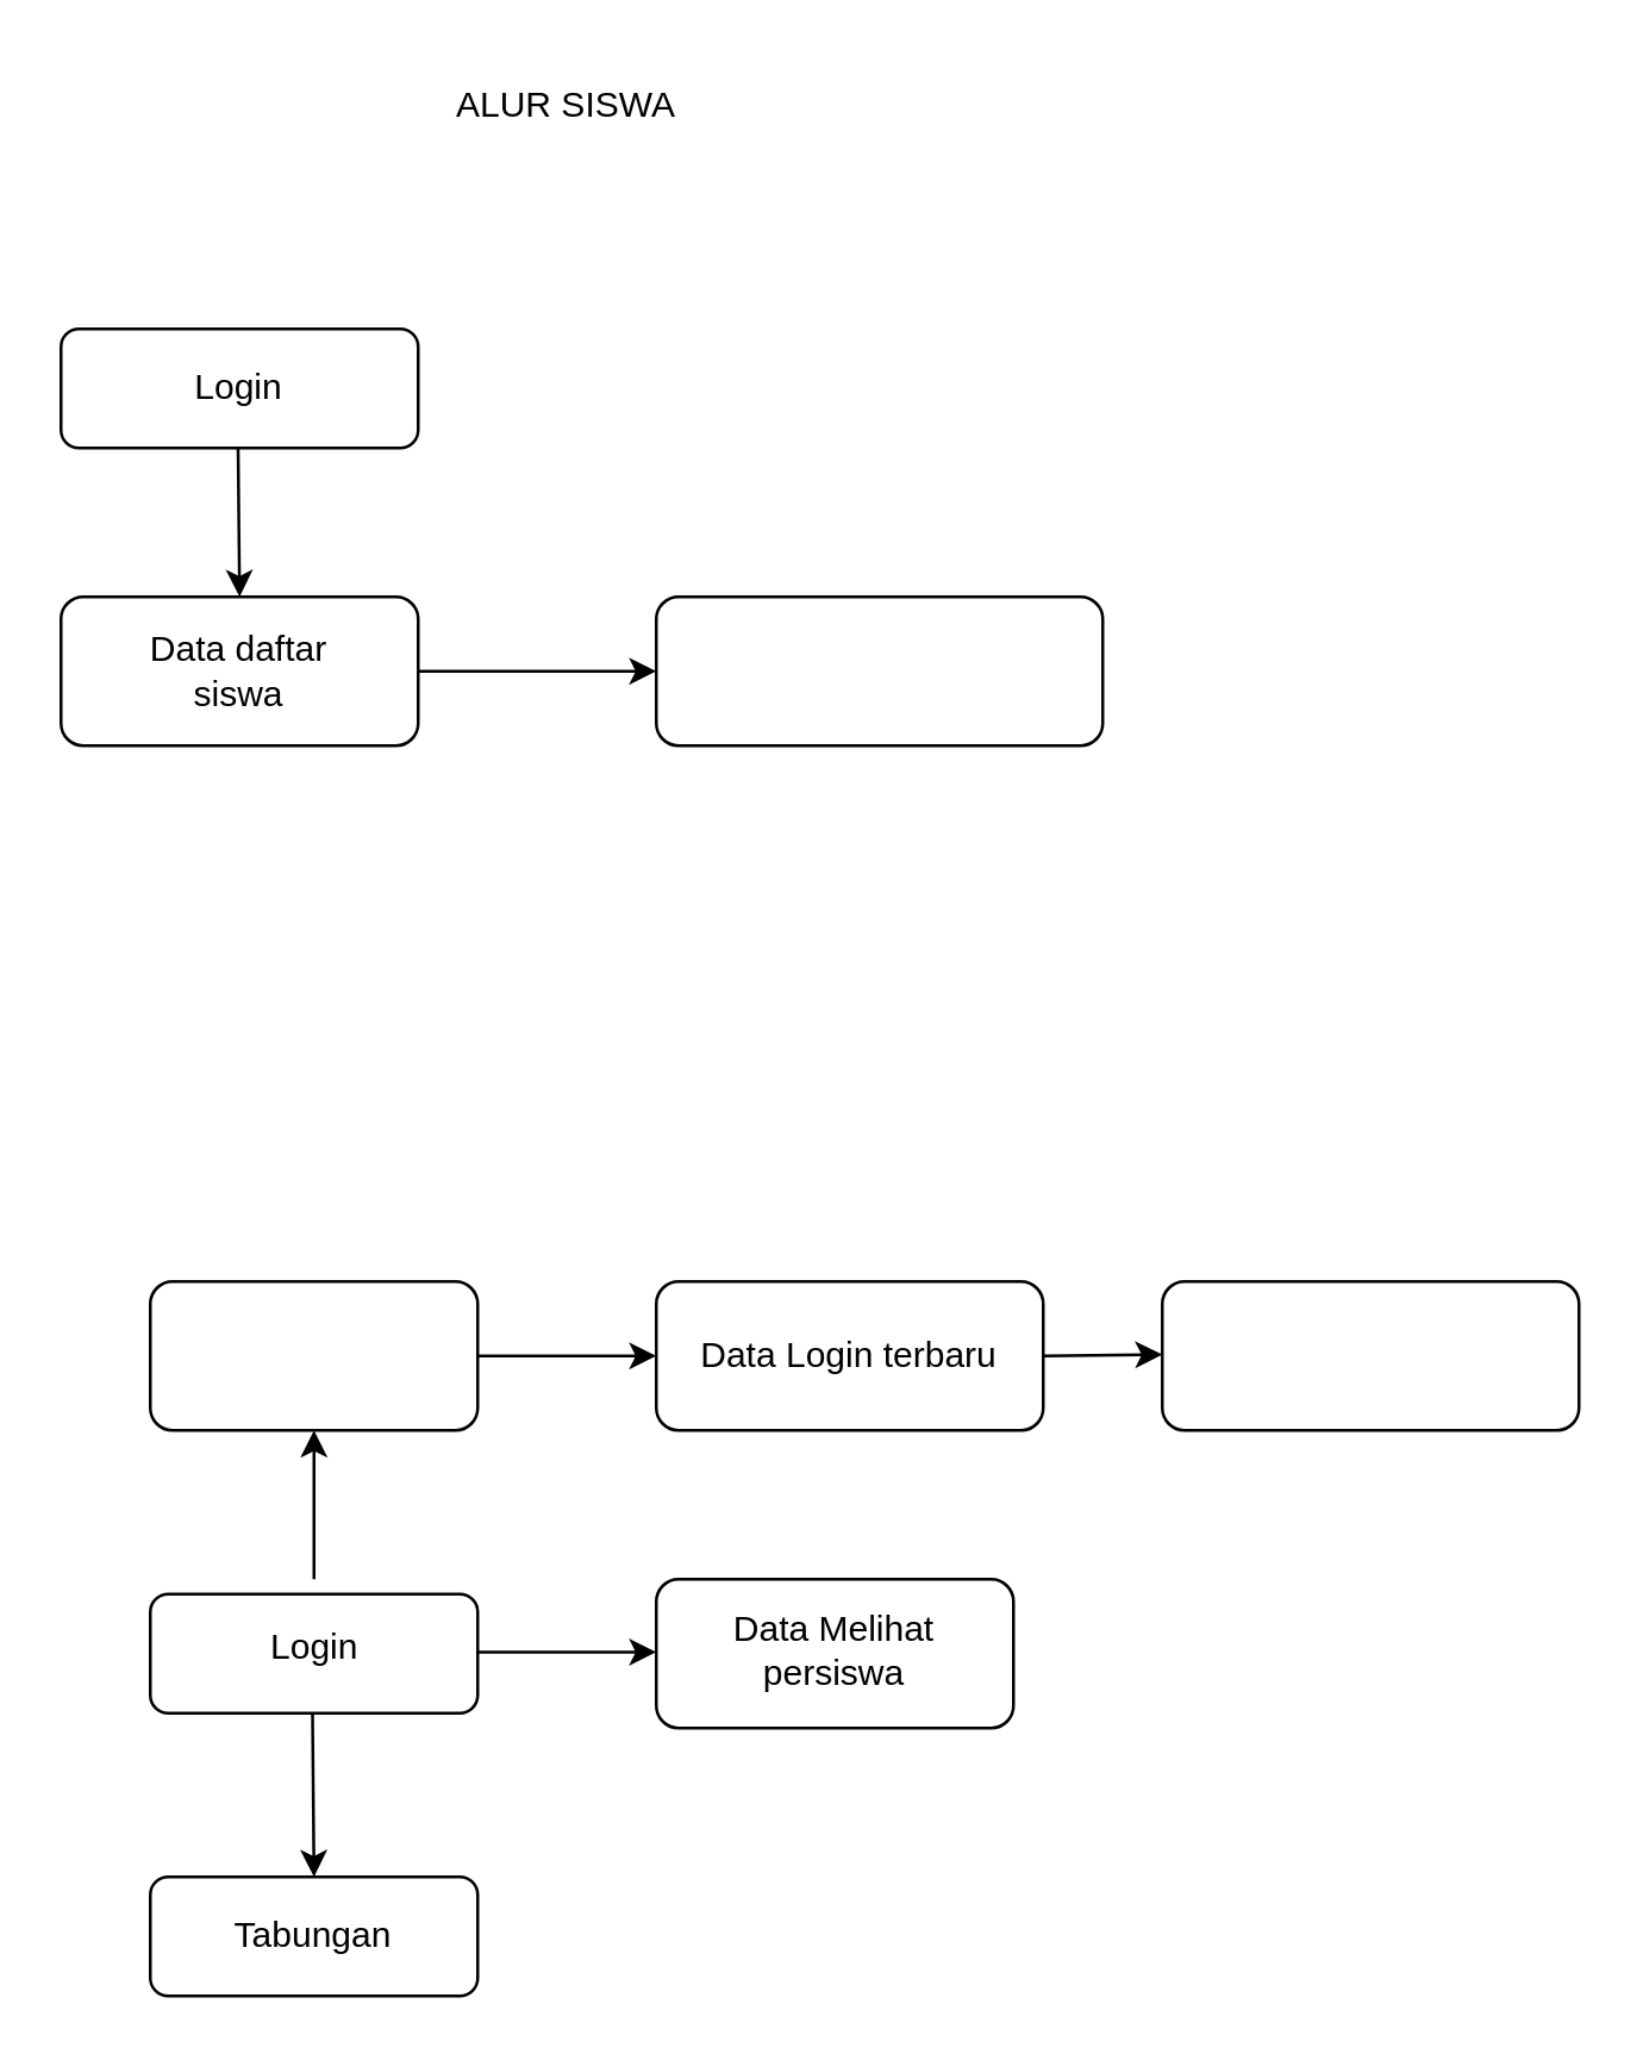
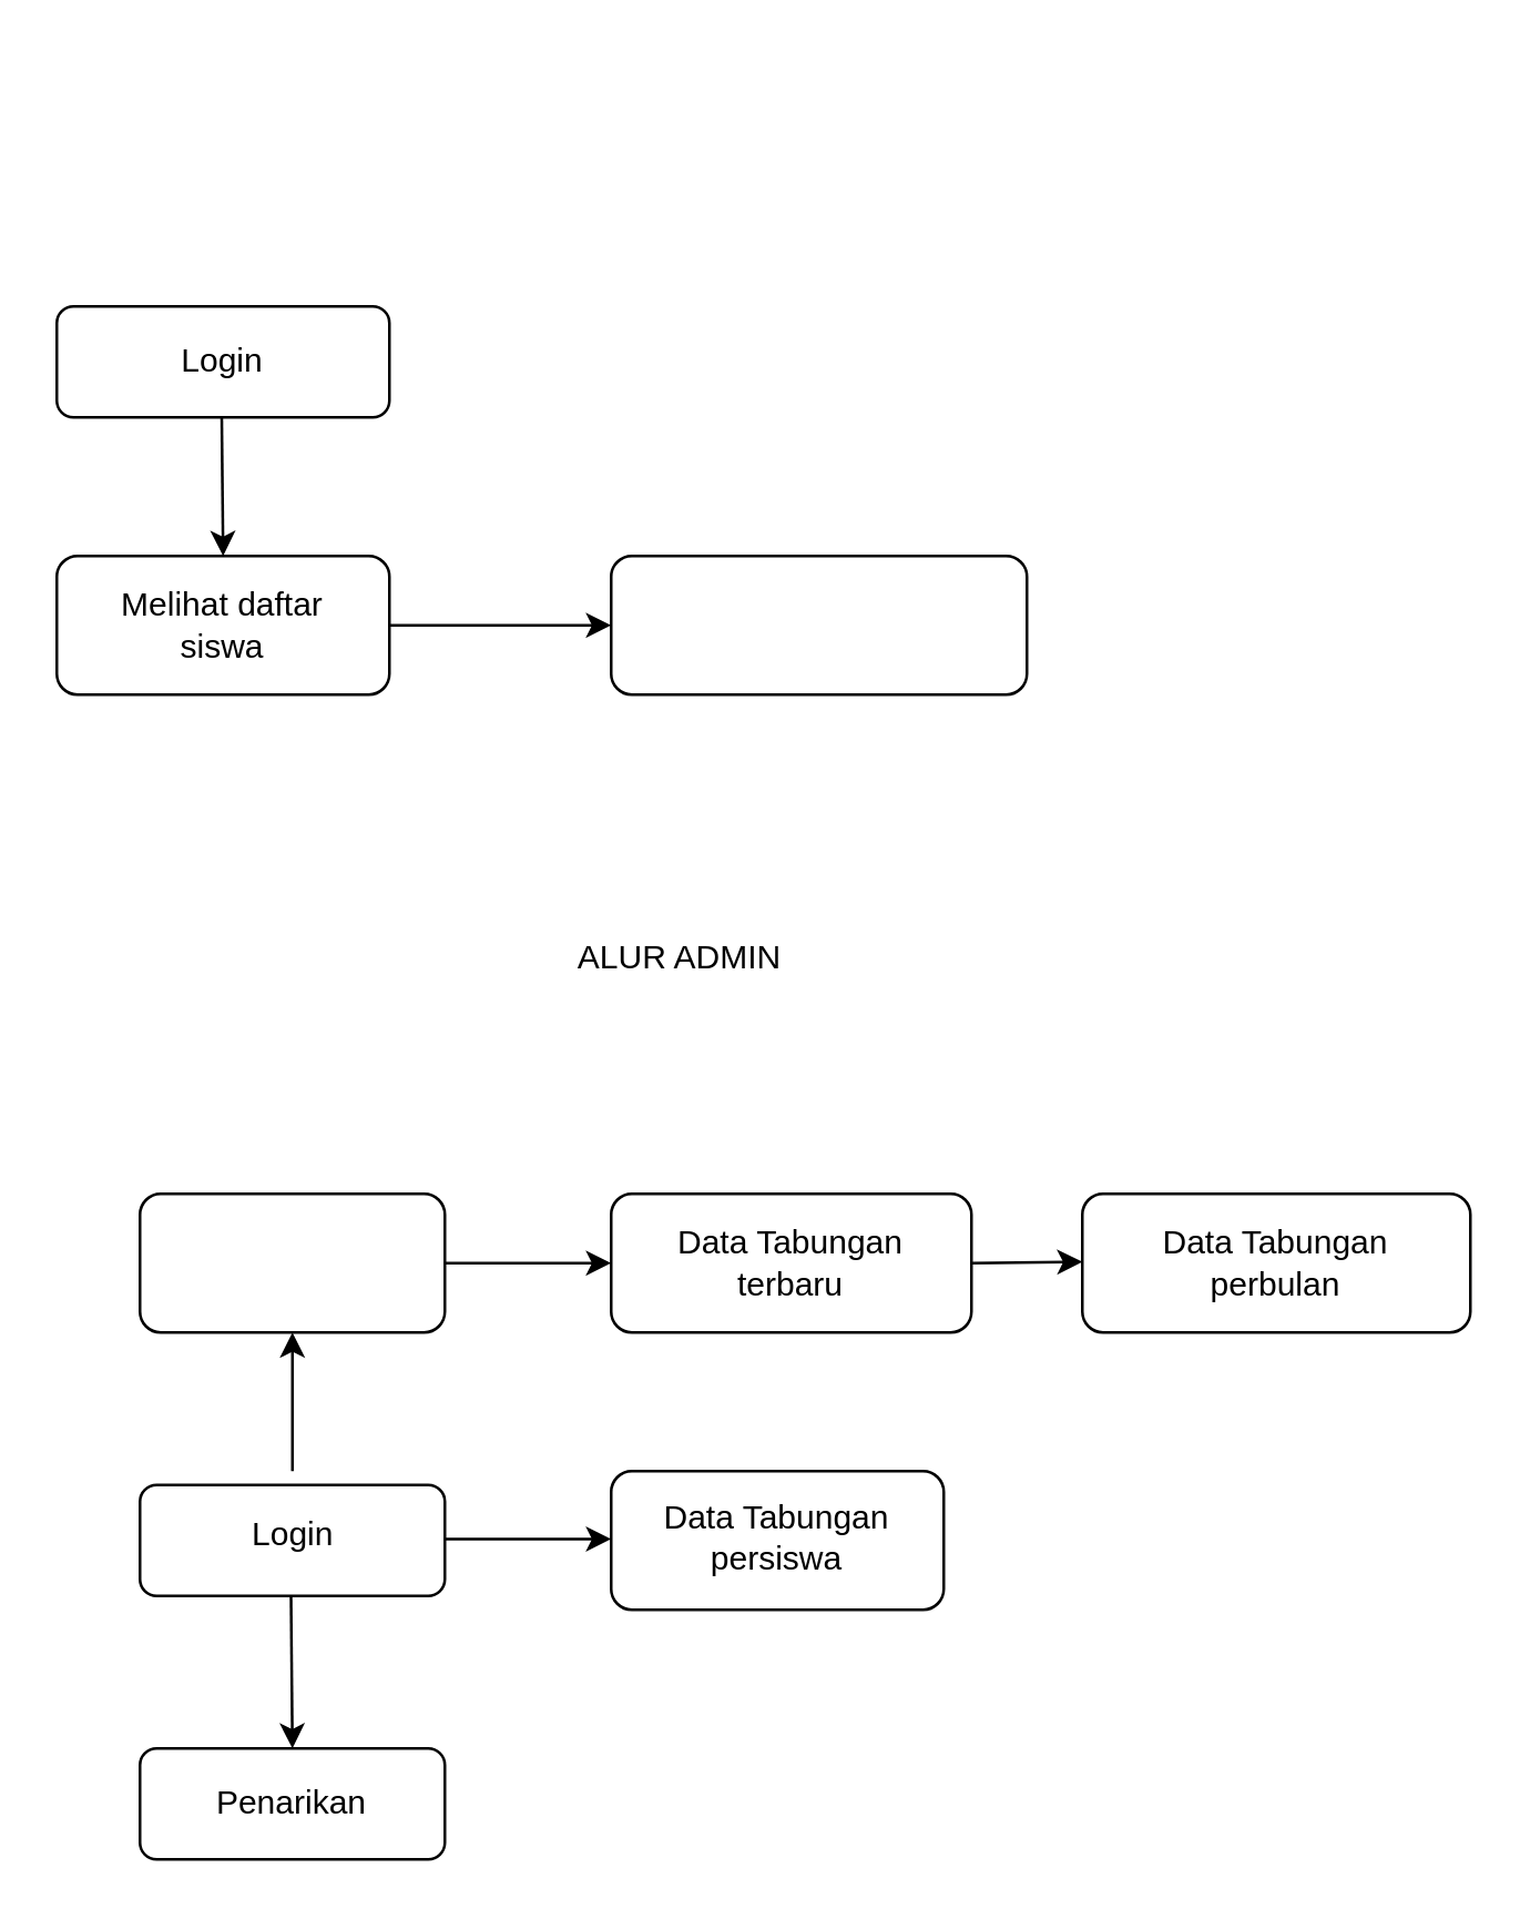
  <mxCell id="0" />
  <mxCell id="1" parent="0" />
  <mxCell id="2" value="" style="rounded=1;whiteSpace=wrap;html=1;" vertex="1" parent="1"><mxGeometry x="20" y="110" width="120" height="40" as="geometry" /></mxCell>
  <mxCell id="3" value="Login" style="text;html=1;align=center;verticalAlign=middle;whiteSpace=wrap;rounded=0;" vertex="1" parent="1"><mxGeometry x="50" y="115" width="60" height="30" as="geometry" /></mxCell>
  <mxCell id="4" value="" style="rounded=1;whiteSpace=wrap;html=1;" vertex="1" parent="1"><mxGeometry x="20" y="200" width="120" height="50" as="geometry" /></mxCell>
- <mxCell id="5" value="Data daftar siswa" style="text;html=1;align=center;verticalAlign=middle;whiteSpace=wrap;rounded=0;" vertex="1" parent="1"><mxGeometry x="35" y="210" width="90" height="30" as="geometry" /></mxCell>
+ <mxCell id="5" value="Melihat daftar siswa" style="text;html=1;align=center;verticalAlign=middle;whiteSpace=wrap;rounded=0;" vertex="1" parent="1"><mxGeometry x="35" y="210" width="90" height="30" as="geometry" /></mxCell>
  <mxCell id="6" value="" style="rounded=1;whiteSpace=wrap;html=1;" vertex="1" parent="1"><mxGeometry x="220" y="200" width="150" height="50" as="geometry" /></mxCell>
- <mxCell id="7" value="ALUR SISWA" style="text;html=1;align=center;verticalAlign=middle;whiteSpace=wrap;rounded=0;" vertex="1" parent="1"><mxGeometry x="145" y="20" width="90" height="30" as="geometry" /></mxCell>
  <mxCell id="8" value="" style="endArrow=classic;html=1;rounded=0;entryX=0;entryY=0.5;entryDx=0;entryDy=0;exitX=1;exitY=0.5;exitDx=0;exitDy=0;" edge="1" parent="1" source="4" target="6"><mxGeometry width="50" height="50" relative="1" as="geometry"><mxPoint x="140" y="227.5" as="sourcePoint" /><mxPoint x="220" y="222.5" as="targetPoint" /></mxGeometry></mxCell>
  <mxCell id="9" value="" style="endArrow=classic;html=1;rounded=0;" edge="1" parent="1"><mxGeometry width="50" height="50" relative="1" as="geometry"><mxPoint x="79.5" y="150" as="sourcePoint" /><mxPoint x="80" y="200" as="targetPoint" /></mxGeometry></mxCell>
+ <mxCell id="10" value="ALUR ADMIN" style="text;html=1;align=center;verticalAlign=middle;whiteSpace=wrap;rounded=0;" vertex="1" parent="1"><mxGeometry x="200" y="330" width="90" height="30" as="geometry" /></mxCell>
  <mxCell id="11" value="" style="rounded=1;whiteSpace=wrap;html=1;" vertex="1" parent="1"><mxGeometry x="50" y="430" width="110" height="50" as="geometry" /></mxCell>
  <mxCell id="12" value="" style="rounded=1;whiteSpace=wrap;html=1;" vertex="1" parent="1"><mxGeometry x="50" y="535" width="110" height="40" as="geometry" /></mxCell>
  <mxCell id="13" value="Login" style="text;html=1;align=center;verticalAlign=middle;whiteSpace=wrap;rounded=0;" vertex="1" parent="1"><mxGeometry x="57.5" y="535" width="95" height="35" as="geometry" /></mxCell>
  <mxCell id="14" value="" style="rounded=1;whiteSpace=wrap;html=1;" vertex="1" parent="1"><mxGeometry x="220" y="430" width="130" height="50" as="geometry" /></mxCell>
- <mxCell id="15" value="Data Login terbaru" style="text;html=1;align=center;verticalAlign=middle;whiteSpace=wrap;rounded=0;" vertex="1" parent="1"><mxGeometry x="225" y="440" width="120" height="30" as="geometry" /></mxCell>
+ <mxCell id="15" value="Data Tabungan terbaru" style="text;html=1;align=center;verticalAlign=middle;whiteSpace=wrap;rounded=0;" vertex="1" parent="1"><mxGeometry x="225" y="440" width="120" height="30" as="geometry" /></mxCell>
  <mxCell id="16" value="" style="rounded=1;whiteSpace=wrap;html=1;" vertex="1" parent="1"><mxGeometry x="390" y="430" width="140" height="50" as="geometry" /></mxCell>
+ <mxCell id="17" value="Data Tabungan perbulan" style="text;html=1;align=center;verticalAlign=middle;whiteSpace=wrap;rounded=0;" vertex="1" parent="1"><mxGeometry x="415" y="440" width="90" height="30" as="geometry" /></mxCell>
  <mxCell id="18" value="" style="rounded=1;whiteSpace=wrap;html=1;" vertex="1" parent="1"><mxGeometry x="220" y="530" width="120" height="50" as="geometry" /></mxCell>
- <mxCell id="19" value="Data Melihat persiswa" style="text;html=1;align=center;verticalAlign=middle;whiteSpace=wrap;rounded=0;" vertex="1" parent="1"><mxGeometry x="230" y="537.5" width="100" height="32.5" as="geometry" /></mxCell>
+ <mxCell id="19" value="Data Tabungan persiswa" style="text;html=1;align=center;verticalAlign=middle;whiteSpace=wrap;rounded=0;" vertex="1" parent="1"><mxGeometry x="230" y="537.5" width="100" height="32.5" as="geometry" /></mxCell>
  <mxCell id="20" value="" style="rounded=1;whiteSpace=wrap;html=1;" vertex="1" parent="1"><mxGeometry x="50" y="630" width="110" height="40" as="geometry" /></mxCell>
- <mxCell id="21" value="Tabungan" style="text;html=1;align=center;verticalAlign=middle;whiteSpace=wrap;rounded=0;" vertex="1" parent="1"><mxGeometry x="75" y="635" width="60" height="30" as="geometry" /></mxCell>
+ <mxCell id="21" value="Penarikan" style="text;html=1;align=center;verticalAlign=middle;whiteSpace=wrap;rounded=0;" vertex="1" parent="1"><mxGeometry x="75" y="635" width="60" height="30" as="geometry" /></mxCell>
  <mxCell id="22" value="" style="endArrow=classic;html=1;rounded=0;exitX=1;exitY=0.5;exitDx=0;exitDy=0;" edge="1" parent="1" source="11"><mxGeometry width="50" height="50" relative="1" as="geometry"><mxPoint x="160" y="460" as="sourcePoint" /><mxPoint x="220" y="455" as="targetPoint" /></mxGeometry></mxCell>
  <mxCell id="23" value="" style="endArrow=classic;html=1;rounded=0;exitX=1;exitY=0.5;exitDx=0;exitDy=0;" edge="1" parent="1" source="14"><mxGeometry width="50" height="50" relative="1" as="geometry"><mxPoint x="330" y="454.5" as="sourcePoint" /><mxPoint x="390" y="454.5" as="targetPoint" /></mxGeometry></mxCell>
  <mxCell id="24" value="" style="endArrow=classic;html=1;rounded=0;exitX=1;exitY=0.5;exitDx=0;exitDy=0;" edge="1" parent="1"><mxGeometry width="50" height="50" relative="1" as="geometry"><mxPoint x="160" y="554.5" as="sourcePoint" /><mxPoint x="220" y="554.5" as="targetPoint" /></mxGeometry></mxCell>
  <mxCell id="25" value="" style="endArrow=classic;html=1;rounded=0;entryX=0.5;entryY=1;entryDx=0;entryDy=0;" edge="1" parent="1" target="11"><mxGeometry width="50" height="50" relative="1" as="geometry"><mxPoint x="105" y="530" as="sourcePoint" /><mxPoint x="140" y="510" as="targetPoint" /></mxGeometry></mxCell>
  <mxCell id="26" value="" style="endArrow=classic;html=1;rounded=0;exitX=1;exitY=0.5;exitDx=0;exitDy=0;entryX=0.5;entryY=0;entryDx=0;entryDy=0;" edge="1" parent="1"><mxGeometry width="50" height="50" relative="1" as="geometry"><mxPoint x="104.5" y="575" as="sourcePoint" /><mxPoint x="105" y="630" as="targetPoint" /></mxGeometry></mxCell>
